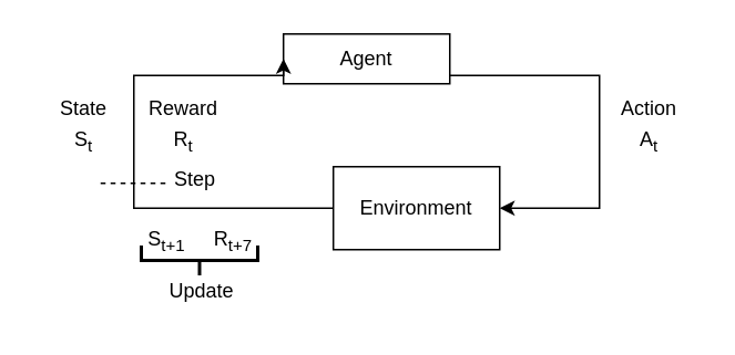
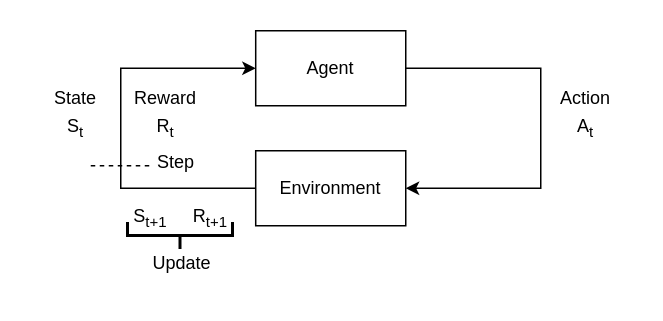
  <mxCell id="0" />
  <mxCell id="1" parent="0" />
  <mxCell id="2" style="edgeStyle=orthogonalEdgeStyle;rounded=0;orthogonalLoop=1;jettySize=auto;html=1;entryX=1;entryY=0.5;entryDx=0;entryDy=0;" parent="1" source="3" target="5" edge="1"><mxGeometry relative="1" as="geometry"><Array as="points"><mxPoint x="360" y="45" /><mxPoint x="360" y="125" /></Array></mxGeometry></mxCell>
- <mxCell id="3" value="Agent" style="rounded=0;whiteSpace=wrap;html=1;" parent="1" vertex="1"><mxGeometry x="169.97" y="20" width="100.03" height="30" as="geometry" /></mxCell>
+ <mxCell id="3" value="Agent" style="rounded=0;whiteSpace=wrap;html=1;" parent="1" vertex="1"><mxGeometry x="169.97" y="20" width="100.03" height="50" as="geometry" /></mxCell>
  <mxCell id="4" style="edgeStyle=orthogonalEdgeStyle;rounded=0;orthogonalLoop=1;jettySize=auto;html=1;entryX=0;entryY=0.5;entryDx=0;entryDy=0;" parent="1" source="5" target="3" edge="1"><mxGeometry relative="1" as="geometry"><Array as="points"><mxPoint x="80" y="125" /><mxPoint x="80" y="45" /></Array></mxGeometry></mxCell>
- <mxCell id="5" value="Environment" style="rounded=0;whiteSpace=wrap;html=1;" parent="1" vertex="1"><mxGeometry x="199.97" y="100" width="100.03" height="50" as="geometry" /></mxCell>
+ <mxCell id="5" value="Environment" style="rounded=0;whiteSpace=wrap;html=1;" parent="1" vertex="1"><mxGeometry x="169.97" y="100" width="100.03" height="50" as="geometry" /></mxCell>
  <mxCell id="6" value="State" style="text;html=1;strokeColor=none;fillColor=none;align=center;verticalAlign=middle;whiteSpace=wrap;rounded=0;" parent="1" vertex="1"><mxGeometry x="20" y="50" width="60" height="30" as="geometry" /></mxCell>
  <mxCell id="7" value="Reward" style="text;html=1;strokeColor=none;fillColor=none;align=center;verticalAlign=middle;whiteSpace=wrap;rounded=0;" parent="1" vertex="1"><mxGeometry x="80" y="50" width="60" height="30" as="geometry" /></mxCell>
  <mxCell id="8" value="Action" style="text;html=1;strokeColor=none;fillColor=none;align=center;verticalAlign=middle;whiteSpace=wrap;rounded=0;" parent="1" vertex="1"><mxGeometry x="360" y="50" width="60" height="30" as="geometry" /></mxCell>
  <mxCell id="9" value="S&lt;sub&gt;t&lt;/sub&gt;" style="text;html=1;strokeColor=none;fillColor=none;align=center;verticalAlign=middle;whiteSpace=wrap;rounded=0;" parent="1" vertex="1"><mxGeometry x="20" y="70" width="60" height="30" as="geometry" /></mxCell>
- <mxCell id="10" value="R&lt;sub&gt;t+7&lt;/sub&gt;" style="text;html=1;strokeColor=none;fillColor=none;align=center;verticalAlign=middle;whiteSpace=wrap;rounded=0;" parent="1" vertex="1"><mxGeometry x="109.97" y="130" width="60" height="30" as="geometry" /></mxCell>
+ <mxCell id="10" value="R&lt;sub&gt;t+1&lt;/sub&gt;" style="text;html=1;strokeColor=none;fillColor=none;align=center;verticalAlign=middle;whiteSpace=wrap;rounded=0;" parent="1" vertex="1"><mxGeometry x="109.97" y="130" width="60" height="30" as="geometry" /></mxCell>
  <mxCell id="11" value="A&lt;sub&gt;t&lt;/sub&gt;" style="text;html=1;strokeColor=none;fillColor=none;align=center;verticalAlign=middle;whiteSpace=wrap;rounded=0;" parent="1" vertex="1"><mxGeometry x="360" y="70" width="60" height="30" as="geometry" /></mxCell>
  <mxCell id="12" value="R&lt;sub&gt;t&lt;/sub&gt;" style="text;html=1;strokeColor=none;fillColor=none;align=center;verticalAlign=middle;whiteSpace=wrap;rounded=0;" parent="1" vertex="1"><mxGeometry x="80" y="70" width="60" height="30" as="geometry" /></mxCell>
  <mxCell id="13" value="S&lt;sub&gt;t+1&lt;/sub&gt;" style="text;html=1;strokeColor=none;fillColor=none;align=center;verticalAlign=middle;whiteSpace=wrap;rounded=0;" parent="1" vertex="1"><mxGeometry x="70" y="130" width="60" height="30" as="geometry" /></mxCell>
  <mxCell id="14" value="" style="endArrow=none;dashed=1;html=1;rounded=0;" parent="1" edge="1"><mxGeometry width="50" height="50" relative="1" as="geometry"><mxPoint x="60" y="110" as="sourcePoint" /><mxPoint x="100" y="110" as="targetPoint" /></mxGeometry></mxCell>
  <mxCell id="15" value="Step" style="text;html=1;strokeColor=none;fillColor=none;align=center;verticalAlign=middle;whiteSpace=wrap;rounded=0;" parent="1" vertex="1"><mxGeometry x="87" y="93" width="60" height="30" as="geometry" /></mxCell>
  <mxCell id="16" value="Update" style="text;html=1;strokeColor=none;fillColor=none;align=center;verticalAlign=middle;whiteSpace=wrap;rounded=0;" vertex="1" parent="1"><mxGeometry x="91" y="160" width="60" height="30" as="geometry" /></mxCell>
  <mxCell id="17" value="" style="strokeWidth=2;html=1;shape=mxgraph.flowchart.annotation_2;align=left;labelPosition=right;pointerEvents=1;rotation=-90;" vertex="1" parent="1"><mxGeometry x="110.5" y="121.5" width="18" height="70" as="geometry" /></mxCell>
